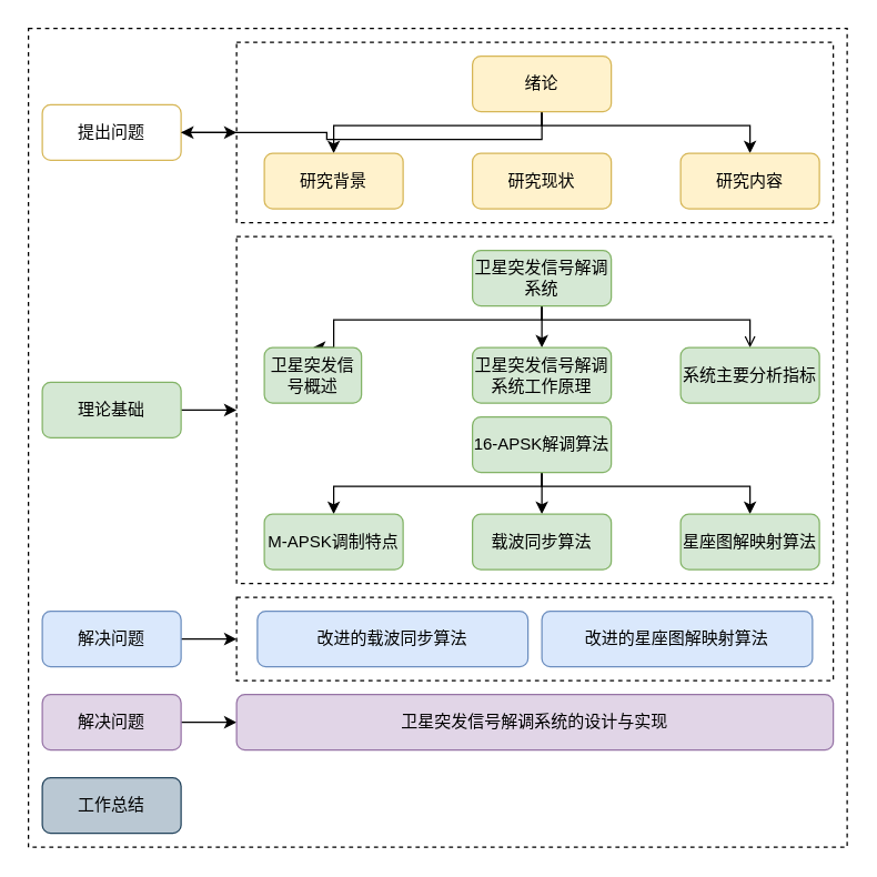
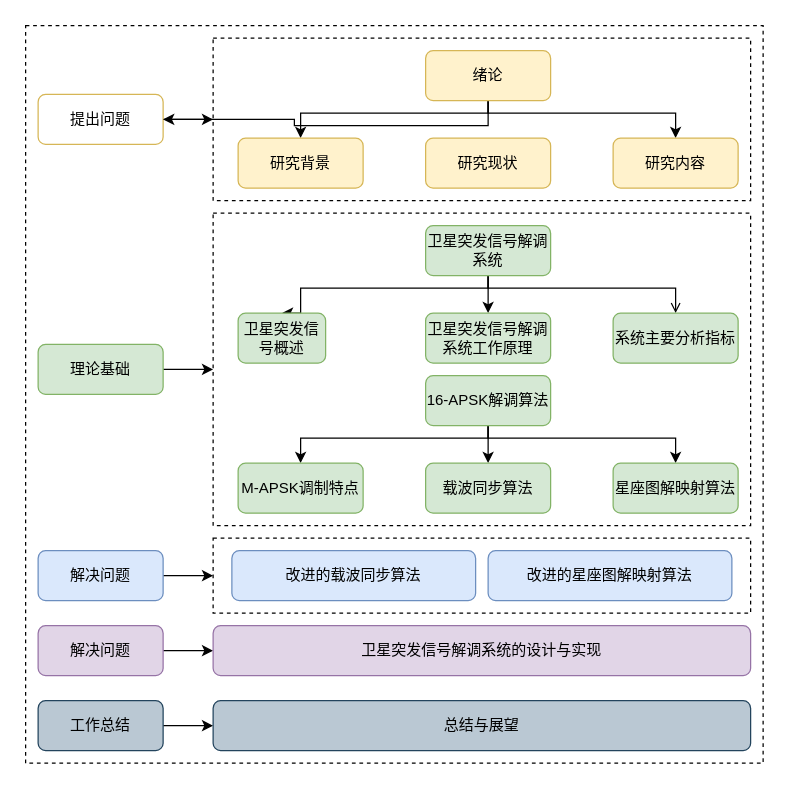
  <mxCell id="0" />
  <mxCell id="1" parent="0" />
  <mxCell id="2" value="" style="rounded=0;whiteSpace=wrap;html=1;dashed=1;" vertex="1" parent="1"><mxGeometry x="20" y="20" width="590" height="590" as="geometry" /></mxCell>
  <mxCell id="3" value="" style="rounded=0;whiteSpace=wrap;html=1;dashed=1;" vertex="1" parent="1"><mxGeometry x="170" y="430" width="430" height="60" as="geometry" /></mxCell>
  <mxCell id="4" value="" style="rounded=0;whiteSpace=wrap;html=1;dashed=1;" vertex="1" parent="1"><mxGeometry x="170" y="170" width="430" height="250" as="geometry" /></mxCell>
  <mxCell id="5" value="" style="rounded=0;whiteSpace=wrap;html=1;dashed=1;" vertex="1" parent="1"><mxGeometry x="170" y="30" width="430" height="130" as="geometry" /></mxCell>
  <mxCell id="6" style="edgeStyle=orthogonalEdgeStyle;rounded=0;orthogonalLoop=1;jettySize=auto;html=1;exitX=1;exitY=0.5;exitDx=0;exitDy=0;" edge="1" parent="1" source="7" target="5"><mxGeometry relative="1" as="geometry" /></mxCell>
  <mxCell id="7" value="提出问题" style="rounded=1;whiteSpace=wrap;html=1;fillColor=#ffffff;strokeColor=#d6b656;" vertex="1" parent="1"><mxGeometry x="30" y="75" width="100" height="40" as="geometry" /></mxCell>
  <mxCell id="8" style="edgeStyle=orthogonalEdgeStyle;rounded=0;orthogonalLoop=1;jettySize=auto;html=1;exitX=0.5;exitY=1;exitDx=0;exitDy=0;" edge="1" parent="1" source="11" target="7"><mxGeometry relative="1" as="geometry" /></mxCell>
  <mxCell id="9" style="edgeStyle=orthogonalEdgeStyle;rounded=0;orthogonalLoop=1;jettySize=auto;html=1;exitX=0.5;exitY=1;exitDx=0;exitDy=0;entryX=0.5;entryY=0;entryDx=0;entryDy=0;" edge="1" parent="1" source="11" target="12"><mxGeometry relative="1" as="geometry"><Array as="points"><mxPoint x="390" y="90" /><mxPoint x="240" y="90" /></Array></mxGeometry></mxCell>
  <mxCell id="10" style="edgeStyle=orthogonalEdgeStyle;rounded=0;orthogonalLoop=1;jettySize=auto;html=1;exitX=0.5;exitY=1;exitDx=0;exitDy=0;" edge="1" parent="1" source="11" target="14"><mxGeometry relative="1" as="geometry"><Array as="points"><mxPoint x="390" y="90" /><mxPoint x="540" y="90" /></Array></mxGeometry></mxCell>
  <mxCell id="11" value="绪论" style="rounded=1;whiteSpace=wrap;html=1;fillColor=#fff2cc;strokeColor=#d6b656;" vertex="1" parent="1"><mxGeometry x="340" y="40" width="100" height="40" as="geometry" /></mxCell>
  <mxCell id="12" value="研究背景" style="rounded=1;whiteSpace=wrap;html=1;fillColor=#fff2cc;strokeColor=#d6b656;" vertex="1" parent="1"><mxGeometry x="190" y="110" width="100" height="40" as="geometry" /></mxCell>
  <mxCell id="13" value="研究现状" style="rounded=1;whiteSpace=wrap;html=1;fillColor=#fff2cc;strokeColor=#d6b656;" vertex="1" parent="1"><mxGeometry x="340" y="110" width="100" height="40" as="geometry" /></mxCell>
  <mxCell id="14" value="研究内容" style="rounded=1;whiteSpace=wrap;html=1;fillColor=#fff2cc;strokeColor=#d6b656;" vertex="1" parent="1"><mxGeometry x="490" y="110" width="100" height="40" as="geometry" /></mxCell>
  <mxCell id="15" style="edgeStyle=orthogonalEdgeStyle;rounded=0;orthogonalLoop=1;jettySize=auto;html=1;exitX=1;exitY=0.5;exitDx=0;exitDy=0;entryX=0;entryY=0.5;entryDx=0;entryDy=0;" edge="1" parent="1" source="16" target="4"><mxGeometry relative="1" as="geometry" /></mxCell>
  <mxCell id="16" value="理论基础" style="rounded=1;whiteSpace=wrap;html=1;fillColor=#d5e8d4;strokeColor=#82b366;" vertex="1" parent="1"><mxGeometry x="30" y="275" width="100" height="40" as="geometry" /></mxCell>
  <mxCell id="17" style="edgeStyle=orthogonalEdgeStyle;rounded=0;orthogonalLoop=1;jettySize=auto;html=1;exitX=0.5;exitY=1;exitDx=0;exitDy=0;entryX=0.5;entryY=0;entryDx=0;entryDy=0;" edge="1" parent="1" source="20" target="22"><mxGeometry relative="1" as="geometry" /></mxCell>
  <mxCell id="18" style="edgeStyle=orthogonalEdgeStyle;rounded=0;orthogonalLoop=1;jettySize=auto;html=1;exitX=0.5;exitY=1;exitDx=0;exitDy=0;entryX=0.5;entryY=0;entryDx=0;entryDy=0;" edge="1" parent="1" source="20" target="21"><mxGeometry relative="1" as="geometry"><Array as="points"><mxPoint x="390" y="230" /><mxPoint x="240" y="230" /></Array></mxGeometry></mxCell>
  <mxCell id="19" style="edgeStyle=orthogonalEdgeStyle;rounded=0;orthogonalLoop=1;jettySize=auto;html=1;exitX=0.5;exitY=1;exitDx=0;exitDy=0;endArrow=open;" edge="1" parent="1" source="20" target="23"><mxGeometry relative="1" as="geometry"><Array as="points"><mxPoint x="390" y="230" /><mxPoint x="540" y="230" /></Array></mxGeometry></mxCell>
  <mxCell id="20" value="卫星突发信号解调系统" style="rounded=1;whiteSpace=wrap;html=1;fillColor=#d5e8d4;strokeColor=#82b366;" vertex="1" parent="1"><mxGeometry x="340" y="180" width="100" height="40" as="geometry" /></mxCell>
  <mxCell id="21" value="卫星突发信号概述" style="rounded=1;whiteSpace=wrap;html=1;fillColor=#d5e8d4;strokeColor=#82b366;" vertex="1" parent="1"><mxGeometry x="190" y="250" width="70" height="40" as="geometry" /></mxCell>
  <mxCell id="22" value="卫星突发信号解调系统工作原理" style="rounded=1;whiteSpace=wrap;html=1;fillColor=#d5e8d4;strokeColor=#82b366;" vertex="1" parent="1"><mxGeometry x="340" y="250" width="100" height="40" as="geometry" /></mxCell>
  <mxCell id="23" value="系统主要分析指标" style="rounded=1;whiteSpace=wrap;html=1;fillColor=#d5e8d4;strokeColor=#82b366;" vertex="1" parent="1"><mxGeometry x="490" y="250" width="100" height="40" as="geometry" /></mxCell>
  <mxCell id="24" style="edgeStyle=orthogonalEdgeStyle;rounded=0;orthogonalLoop=1;jettySize=auto;html=1;exitX=0.5;exitY=1;exitDx=0;exitDy=0;entryX=0.5;entryY=0;entryDx=0;entryDy=0;" edge="1" parent="1" source="27" target="29"><mxGeometry relative="1" as="geometry" /></mxCell>
  <mxCell id="25" style="edgeStyle=orthogonalEdgeStyle;rounded=0;orthogonalLoop=1;jettySize=auto;html=1;exitX=0.5;exitY=1;exitDx=0;exitDy=0;entryX=0.5;entryY=0;entryDx=0;entryDy=0;" edge="1" parent="1" source="27" target="30"><mxGeometry relative="1" as="geometry"><Array as="points"><mxPoint x="390" y="350" /><mxPoint x="540" y="350" /></Array></mxGeometry></mxCell>
  <mxCell id="26" style="edgeStyle=orthogonalEdgeStyle;rounded=0;orthogonalLoop=1;jettySize=auto;html=1;exitX=0.5;exitY=1;exitDx=0;exitDy=0;entryX=0.5;entryY=0;entryDx=0;entryDy=0;" edge="1" parent="1" source="27" target="28"><mxGeometry relative="1" as="geometry"><Array as="points"><mxPoint x="390" y="350" /><mxPoint x="240" y="350" /></Array></mxGeometry></mxCell>
  <mxCell id="27" value="16-APSK解调算法" style="rounded=1;whiteSpace=wrap;html=1;fillColor=#d5e8d4;strokeColor=#82b366;" vertex="1" parent="1"><mxGeometry x="340" y="300" width="100" height="40" as="geometry" /></mxCell>
  <mxCell id="28" value="M-APSK调制特点" style="rounded=1;whiteSpace=wrap;html=1;fillColor=#d5e8d4;strokeColor=#82b366;" vertex="1" parent="1"><mxGeometry x="190" y="370" width="100" height="40" as="geometry" /></mxCell>
  <mxCell id="29" value="载波同步算法" style="rounded=1;whiteSpace=wrap;html=1;fillColor=#d5e8d4;strokeColor=#82b366;" vertex="1" parent="1"><mxGeometry x="340" y="370" width="100" height="40" as="geometry" /></mxCell>
  <mxCell id="30" value="星座图解映射算法" style="rounded=1;whiteSpace=wrap;html=1;fillColor=#d5e8d4;strokeColor=#82b366;" vertex="1" parent="1"><mxGeometry x="490" y="370" width="100" height="40" as="geometry" /></mxCell>
  <mxCell id="31" style="edgeStyle=orthogonalEdgeStyle;rounded=0;orthogonalLoop=1;jettySize=auto;html=1;exitX=1;exitY=0.5;exitDx=0;exitDy=0;entryX=0;entryY=0.5;entryDx=0;entryDy=0;" edge="1" parent="1" source="32" target="3"><mxGeometry relative="1" as="geometry" /></mxCell>
  <mxCell id="32" value="解决问题" style="rounded=1;whiteSpace=wrap;html=1;fillColor=#dae8fc;strokeColor=#6c8ebf;" vertex="1" parent="1"><mxGeometry x="30" y="440" width="100" height="40" as="geometry" /></mxCell>
  <mxCell id="33" value="改进的载波同步算法" style="rounded=1;whiteSpace=wrap;html=1;fillColor=#dae8fc;strokeColor=#6c8ebf;" vertex="1" parent="1"><mxGeometry x="185" y="440" width="195" height="40" as="geometry" /></mxCell>
  <mxCell id="34" value="改进的星座图解映射算法" style="rounded=1;whiteSpace=wrap;html=1;fillColor=#dae8fc;strokeColor=#6c8ebf;" vertex="1" parent="1"><mxGeometry x="390" y="440" width="195" height="40" as="geometry" /></mxCell>
  <mxCell id="35" style="edgeStyle=orthogonalEdgeStyle;rounded=0;orthogonalLoop=1;jettySize=auto;html=1;exitX=1;exitY=0.5;exitDx=0;exitDy=0;entryX=0;entryY=0.5;entryDx=0;entryDy=0;" edge="1" parent="1" source="36" target="37"><mxGeometry relative="1" as="geometry" /></mxCell>
  <mxCell id="36" value="解决问题" style="rounded=1;whiteSpace=wrap;html=1;fillColor=#e1d5e7;strokeColor=#9673a6;" vertex="1" parent="1"><mxGeometry x="30" y="500" width="100" height="40" as="geometry" /></mxCell>
  <mxCell id="37" value="卫星突发信号解调系统的设计与实现" style="rounded=1;whiteSpace=wrap;html=1;fillColor=#e1d5e7;strokeColor=#9673a6;" vertex="1" parent="1"><mxGeometry x="170" y="500" width="430" height="40" as="geometry" /></mxCell>
+ <mxCell id="38" style="edgeStyle=orthogonalEdgeStyle;rounded=0;orthogonalLoop=1;jettySize=auto;html=1;exitX=1;exitY=0.5;exitDx=0;exitDy=0;entryX=0;entryY=0.5;entryDx=0;entryDy=0;" edge="1" parent="1" source="39" target="40"><mxGeometry relative="1" as="geometry" /></mxCell>
  <mxCell id="39" value="工作总结" style="rounded=1;whiteSpace=wrap;html=1;fillColor=#bac8d3;strokeColor=#23445d;" vertex="1" parent="1"><mxGeometry x="30" y="560" width="100" height="40" as="geometry" /></mxCell>
+ <mxCell id="40" value="总结与展望" style="rounded=1;whiteSpace=wrap;html=1;fillColor=#bac8d3;strokeColor=#23445d;" vertex="1" parent="1"><mxGeometry x="170" y="560" width="430" height="40" as="geometry" /></mxCell>
